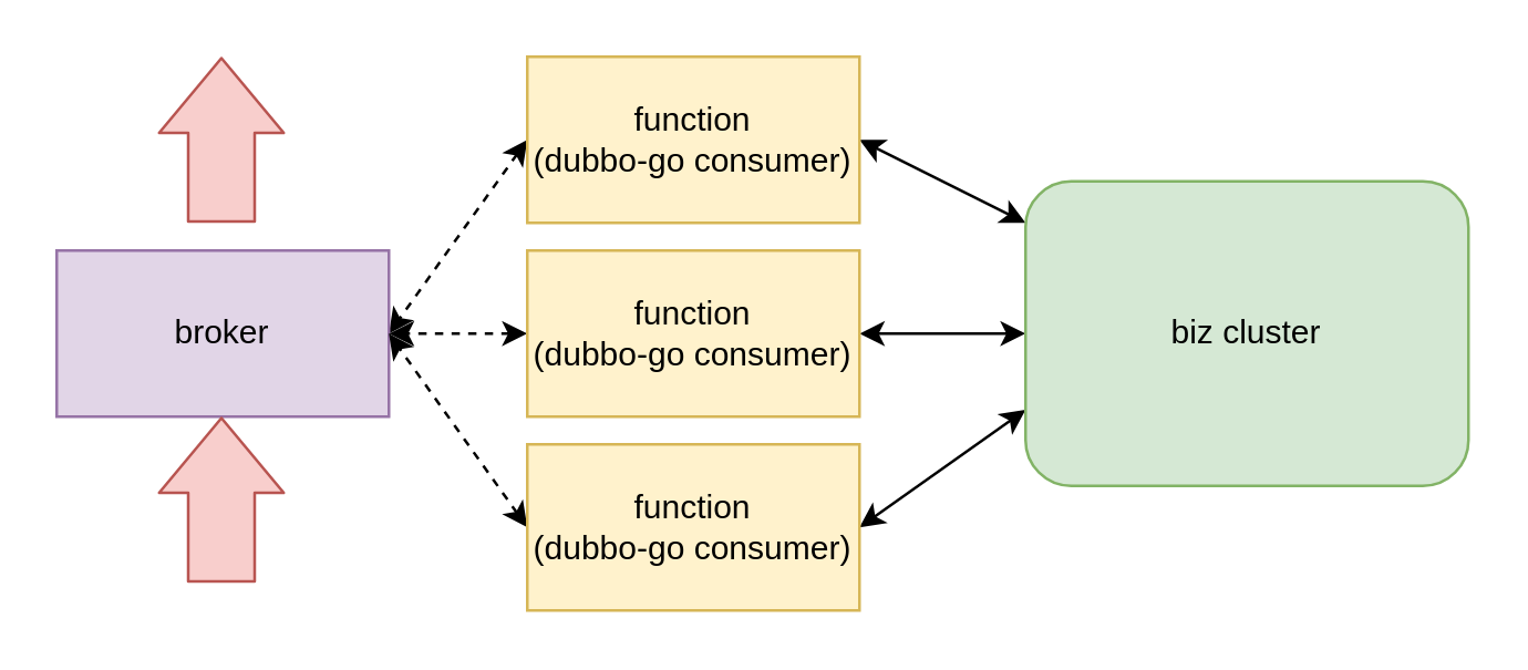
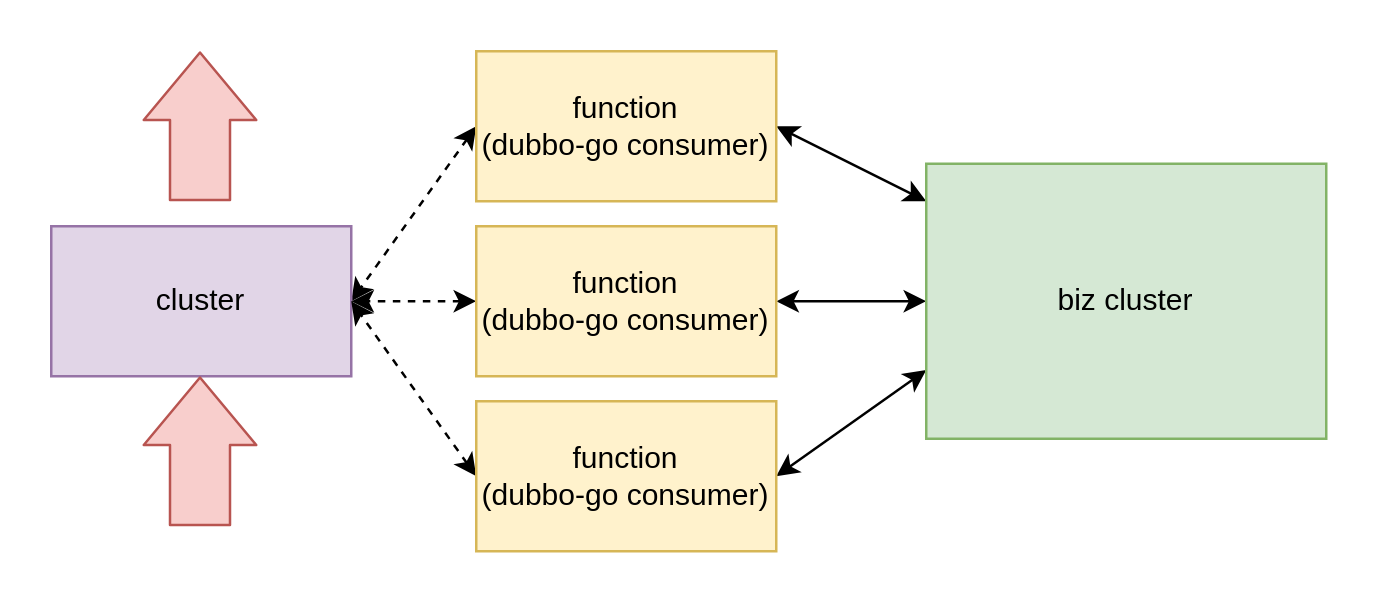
  <mxCell id="0" />
  <mxCell id="1" parent="0" />
  <mxCell id="2" style="rounded=0;orthogonalLoop=1;jettySize=auto;html=1;exitX=1;exitY=0.5;exitDx=0;exitDy=0;startArrow=classic;startFill=1;" edge="1" parent="1" source="4" target="12"><mxGeometry relative="1" as="geometry" /></mxCell>
  <mxCell id="3" style="edgeStyle=none;rounded=0;orthogonalLoop=1;jettySize=auto;html=1;exitX=0;exitY=0.5;exitDx=0;exitDy=0;entryX=1;entryY=0.5;entryDx=0;entryDy=0;startArrow=classic;startFill=1;dashed=1;" edge="1" parent="1" source="4" target="5"><mxGeometry relative="1" as="geometry" /></mxCell>
  <mxCell id="4" value="function&lt;br&gt;(dubbo-go consumer)" style="rounded=0;whiteSpace=wrap;html=1;fillColor=#fff2cc;strokeColor=#d6b656;" vertex="1" parent="1"><mxGeometry x="190" y="20" width="120" height="60" as="geometry" /></mxCell>
- <mxCell id="5" value="broker" style="rounded=0;whiteSpace=wrap;html=1;fillColor=#e1d5e7;strokeColor=#9673a6;" vertex="1" parent="1"><mxGeometry x="20" y="90" width="120" height="60" as="geometry" /></mxCell>
+ <mxCell id="5" value="cluster" style="rounded=0;whiteSpace=wrap;html=1;fillColor=#e1d5e7;strokeColor=#9673a6;" vertex="1" parent="1"><mxGeometry x="20" y="90" width="120" height="60" as="geometry" /></mxCell>
  <mxCell id="6" style="edgeStyle=none;rounded=0;orthogonalLoop=1;jettySize=auto;html=1;exitX=1;exitY=0.5;exitDx=0;exitDy=0;entryX=0;entryY=0.5;entryDx=0;entryDy=0;startArrow=classic;startFill=1;" edge="1" parent="1" source="8" target="12"><mxGeometry relative="1" as="geometry" /></mxCell>
  <mxCell id="7" style="edgeStyle=none;rounded=0;orthogonalLoop=1;jettySize=auto;html=1;dashed=1;startArrow=classic;startFill=1;entryX=1;entryY=0.5;entryDx=0;entryDy=0;" edge="1" parent="1" source="8" target="5"><mxGeometry relative="1" as="geometry"><mxPoint x="150" y="120" as="targetPoint" /></mxGeometry></mxCell>
  <mxCell id="8" value="function&lt;br&gt;(dubbo-go consumer)" style="rounded=0;whiteSpace=wrap;html=1;fillColor=#fff2cc;strokeColor=#d6b656;" vertex="1" parent="1"><mxGeometry x="190" y="90" width="120" height="60" as="geometry" /></mxCell>
  <mxCell id="9" style="edgeStyle=none;rounded=0;orthogonalLoop=1;jettySize=auto;html=1;exitX=1;exitY=0.5;exitDx=0;exitDy=0;entryX=0;entryY=0.75;entryDx=0;entryDy=0;startArrow=classic;startFill=1;" edge="1" parent="1" source="11" target="12"><mxGeometry relative="1" as="geometry" /></mxCell>
  <mxCell id="10" style="edgeStyle=none;rounded=0;orthogonalLoop=1;jettySize=auto;html=1;exitX=0;exitY=0.5;exitDx=0;exitDy=0;entryX=1;entryY=0.5;entryDx=0;entryDy=0;dashed=1;startArrow=classic;startFill=1;" edge="1" parent="1" source="11" target="5"><mxGeometry relative="1" as="geometry" /></mxCell>
  <mxCell id="11" value="function&lt;br&gt;(dubbo-go consumer)" style="rounded=0;whiteSpace=wrap;html=1;fillColor=#fff2cc;strokeColor=#d6b656;" vertex="1" parent="1"><mxGeometry x="190" y="160" width="120" height="60" as="geometry" /></mxCell>
- <mxCell id="12" value="biz cluster" style="whiteSpace=wrap;html=1;fillColor=#d5e8d4;strokeColor=#82b366;rounded=1;" vertex="1" parent="1"><mxGeometry x="370" y="65" width="160" height="110" as="geometry" /></mxCell>
+ <mxCell id="12" value="biz cluster" style="rounded=0;whiteSpace=wrap;html=1;fillColor=#d5e8d4;strokeColor=#82b366;" vertex="1" parent="1"><mxGeometry x="370" y="65" width="160" height="110" as="geometry" /></mxCell>
  <mxCell id="13" value="" style="shape=flexArrow;endArrow=classic;html=1;width=24;endSize=8.67;fillColor=#f8cecc;strokeColor=#b85450;" edge="1" parent="1"><mxGeometry width="50" height="50" relative="1" as="geometry"><mxPoint x="79.5" y="210" as="sourcePoint" /><mxPoint x="79.5" y="150" as="targetPoint" /></mxGeometry></mxCell>
  <mxCell id="14" value="" style="shape=flexArrow;endArrow=classic;html=1;width=24;endSize=8.67;fillColor=#f8cecc;strokeColor=#b85450;" edge="1" parent="1"><mxGeometry width="50" height="50" relative="1" as="geometry"><mxPoint x="79.5" y="80" as="sourcePoint" /><mxPoint x="79.5" y="20" as="targetPoint" /></mxGeometry></mxCell>
